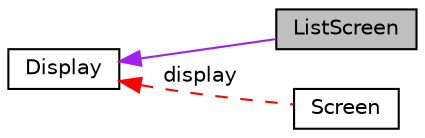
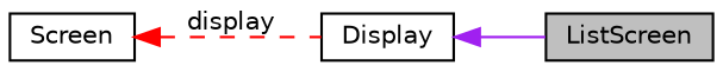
  digraph {
    rankdir=LR
    node [color=black fillcolor=white fontname=Helvetica fontsize=10 shape=record style=filled]
    edge [dir=back fontname=Helvetica fontsize=10 labelfontname=Helvetica labelfontsize=10]
    n1 [fillcolor=grey75 fontcolor=black height=0.2 label=ListScreen width=0.4]
    n2 [height=0.2 label=Screen width=0.4]
    n3 [height=0.2 label=Display width=0.4]
    n3 -> n1 [color=purple style=solid]
-   n3 -> n2 [color=red label=" display" style=dashed]
+   n2 -> n3 [color=red label=" display" style=dashed]
  }
